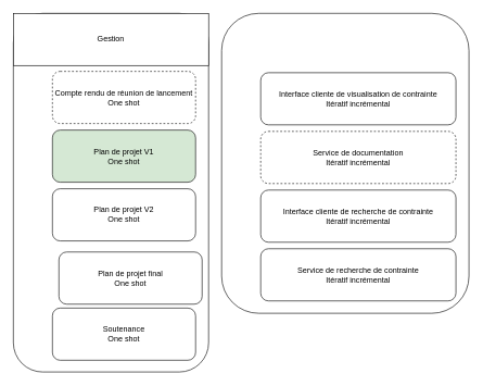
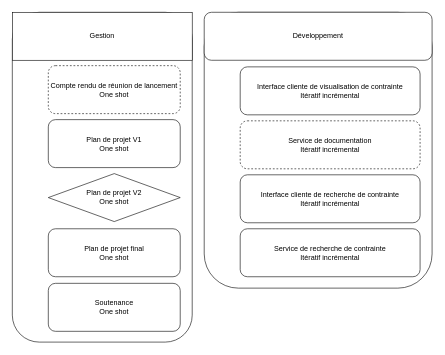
  <mxCell id="0" />
  <mxCell id="1" parent="0" />
  <mxCell id="2" value="" style="rounded=1;whiteSpace=wrap;html=1;" vertex="1" parent="1"><mxGeometry x="340" y="20" width="380" height="460" as="geometry" /></mxCell>
  <mxCell id="3" value="" style="rounded=1;whiteSpace=wrap;html=1;" vertex="1" parent="1"><mxGeometry x="20" y="20" width="300" height="550" as="geometry" /></mxCell>
  <mxCell id="4" value="Gestion" style="whiteSpace=wrap;html=1;rounded=0;" vertex="1" parent="1"><mxGeometry x="20" y="20" width="300" height="80" as="geometry" /></mxCell>
  <mxCell id="5" value="Compte rendu de réunion de lancement&lt;br&gt;One shot" style="rounded=1;whiteSpace=wrap;html=1;dashed=1;" vertex="1" parent="1"><mxGeometry x="80" y="109" width="220" height="80" as="geometry" /></mxCell>
- <mxCell id="6" value="Plan de projet V1&lt;br&gt;One shot" style="rounded=1;whiteSpace=wrap;html=1;fillColor=#d5e8d4;" vertex="1" parent="1"><mxGeometry x="80" y="199" width="220" height="80" as="geometry" /></mxCell>
- <mxCell id="7" value="Plan de projet V2&lt;br&gt;One shot" style="rounded=1;whiteSpace=wrap;html=1;" vertex="1" parent="1"><mxGeometry x="80" y="289" width="220" height="80" as="geometry" /></mxCell>
- <mxCell id="8" value="Plan de projet final&lt;br&gt;One shot" style="rounded=1;whiteSpace=wrap;html=1;" vertex="1" parent="1"><mxGeometry x="90" y="386" width="220" height="80" as="geometry" /></mxCell>
+ <mxCell id="6" value="Plan de projet V1&lt;br&gt;One shot" style="rounded=1;whiteSpace=wrap;html=1;" vertex="1" parent="1"><mxGeometry x="80" y="199" width="220" height="80" as="geometry" /></mxCell>
+ <mxCell id="7" value="Plan de projet V2&lt;br&gt;One shot" style="rhombus;whiteSpace=wrap;html=1;" vertex="1" parent="1"><mxGeometry x="80" y="289" width="220" height="80" as="geometry" /></mxCell>
+ <mxCell id="8" value="Plan de projet final&lt;br&gt;One shot" style="rounded=1;whiteSpace=wrap;html=1;" vertex="1" parent="1"><mxGeometry x="80" y="381" width="220" height="80" as="geometry" /></mxCell>
+ <mxCell id="9" value="Développement" style="rounded=1;whiteSpace=wrap;html=1;" vertex="1" parent="1"><mxGeometry x="340" y="20" width="380" height="80" as="geometry" /></mxCell>
  <mxCell id="10" value="Interface cliente de visualisation de contrainte&lt;br&gt;Itératif incrémental" style="rounded=1;whiteSpace=wrap;html=1;" vertex="1" parent="1"><mxGeometry x="400" y="111" width="300" height="80" as="geometry" /></mxCell>
  <mxCell id="11" value="Service de documentation&lt;br&gt;Itératif incrémental" style="rounded=1;whiteSpace=wrap;html=1;dashed=1;" vertex="1" parent="1"><mxGeometry x="400" y="201" width="300" height="80" as="geometry" /></mxCell>
  <mxCell id="12" value="Interface cliente de recherche de contrainte&lt;br&gt;Itératif incrémental" style="rounded=1;whiteSpace=wrap;html=1;" vertex="1" parent="1"><mxGeometry x="400" y="291" width="300" height="80" as="geometry" /></mxCell>
  <mxCell id="13" value="Service de recherche de contrainte&lt;br&gt;Itératif incrémental" style="rounded=1;whiteSpace=wrap;html=1;" vertex="1" parent="1"><mxGeometry x="400" y="381" width="300" height="80" as="geometry" /></mxCell>
  <mxCell id="14" value="Soutenance&lt;br&gt;One shot" style="rounded=1;whiteSpace=wrap;html=1;" vertex="1" parent="1"><mxGeometry x="80" y="472" width="220" height="80" as="geometry" /></mxCell>
